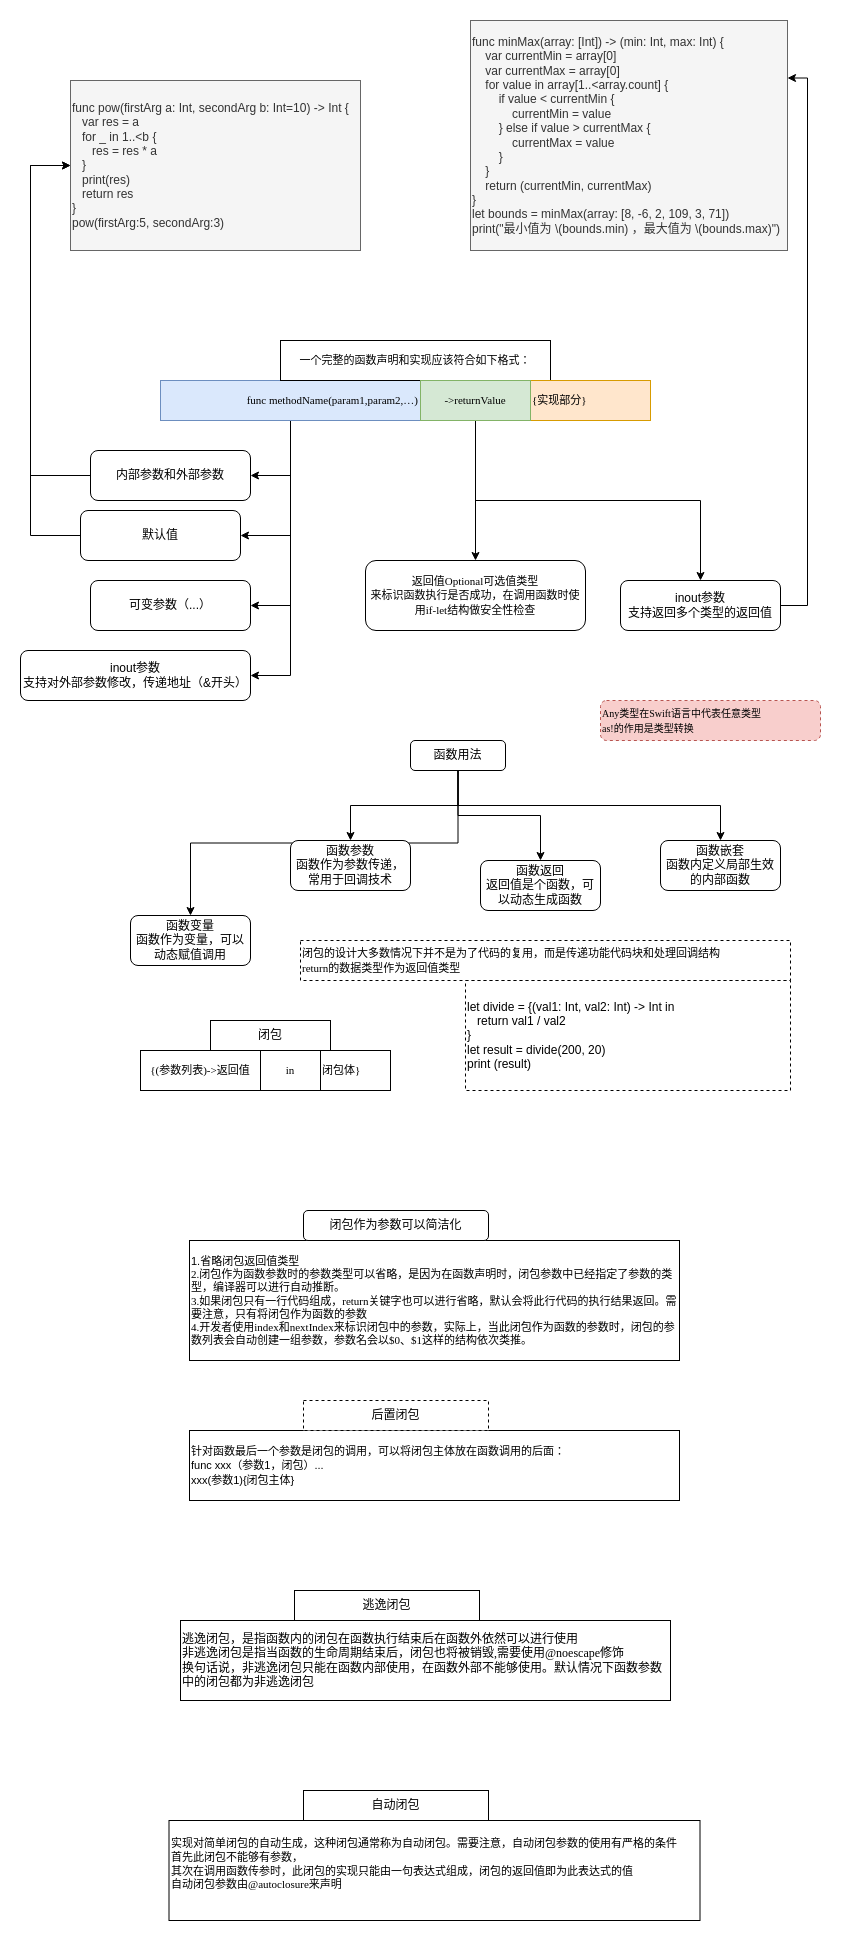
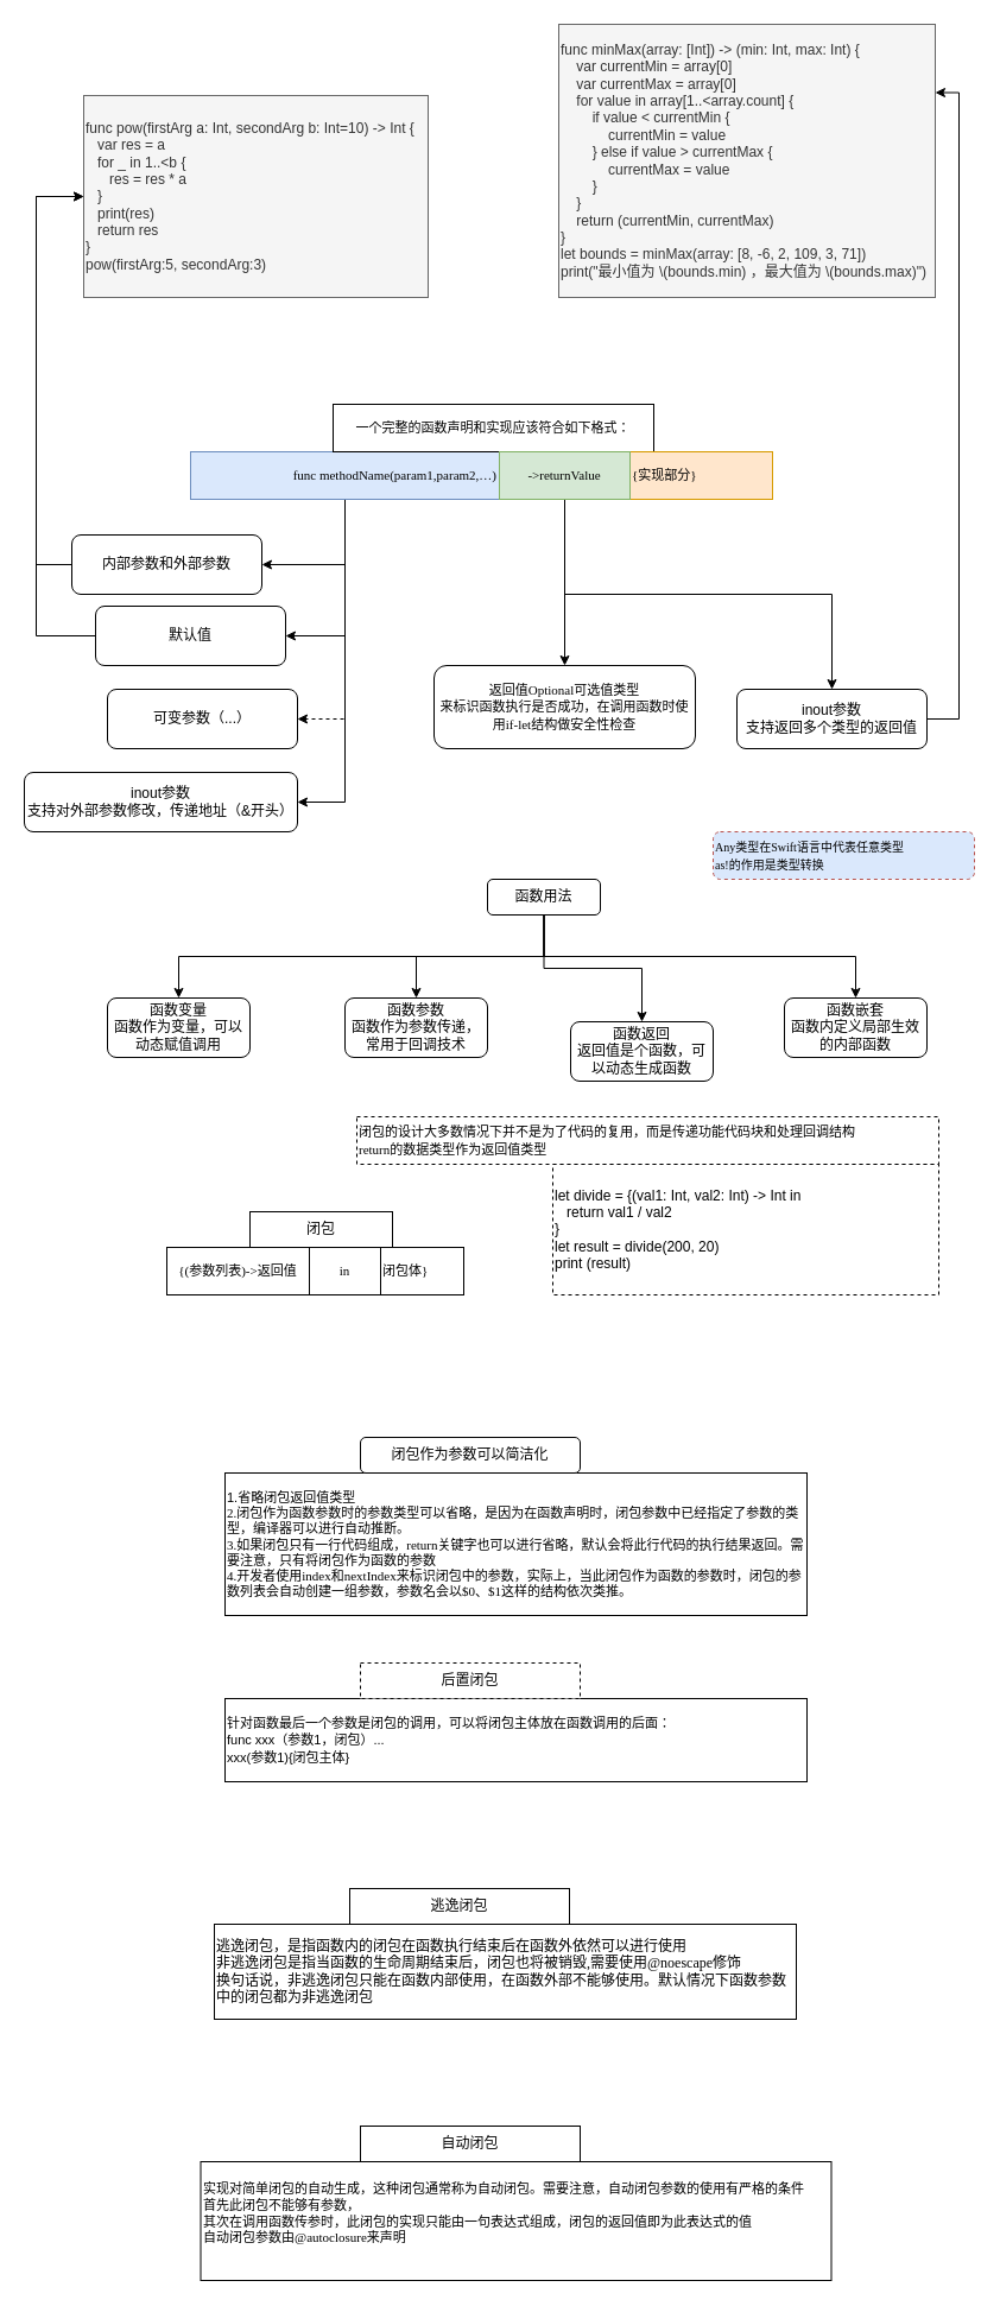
  <mxCell id="0" />
  <mxCell id="1" parent="0" />
  <mxCell id="2" style="edgeStyle=orthogonalEdgeStyle;rounded=0;orthogonalLoop=1;jettySize=auto;html=1;exitX=0.5;exitY=1;exitDx=0;exitDy=0;" edge="1" parent="1" source="14" target="9"><mxGeometry relative="1" as="geometry" /></mxCell>
  <mxCell id="3" style="edgeStyle=orthogonalEdgeStyle;rounded=0;orthogonalLoop=1;jettySize=auto;html=1;entryX=1;entryY=0.5;entryDx=0;entryDy=0;" edge="1" parent="1" source="7" target="20"><mxGeometry relative="1" as="geometry" /></mxCell>
  <mxCell id="4" style="edgeStyle=orthogonalEdgeStyle;rounded=0;orthogonalLoop=1;jettySize=auto;html=1;entryX=1;entryY=0.5;entryDx=0;entryDy=0;" edge="1" parent="1" source="7" target="16"><mxGeometry relative="1" as="geometry" /></mxCell>
- <mxCell id="5" style="edgeStyle=orthogonalEdgeStyle;rounded=0;orthogonalLoop=1;jettySize=auto;html=1;entryX=1;entryY=0.5;entryDx=0;entryDy=0;" edge="1" parent="1" source="7" target="17"><mxGeometry relative="1" as="geometry" /></mxCell>
+ <mxCell id="5" style="edgeStyle=orthogonalEdgeStyle;rounded=0;orthogonalLoop=1;jettySize=auto;html=1;entryX=1;entryY=0.5;entryDx=0;entryDy=0;dashed=1;" edge="1" parent="1" source="7" target="17"><mxGeometry relative="1" as="geometry" /></mxCell>
  <mxCell id="6" style="edgeStyle=orthogonalEdgeStyle;rounded=0;orthogonalLoop=1;jettySize=auto;html=1;entryX=1;entryY=0.5;entryDx=0;entryDy=0;" edge="1" parent="1" source="7" target="18"><mxGeometry relative="1" as="geometry" /></mxCell>
  <mxCell id="7" value="&lt;span style=&quot;font-family: &amp;quot;couriernewpsmt&amp;quot; ; font-size: 11px&quot;&gt;func methodName(param1,param2,…)&lt;/span&gt;" style="rounded=0;whiteSpace=wrap;html=1;align=right;fillColor=#dae8fc;strokeColor=#6c8ebf;" vertex="1" parent="1"><mxGeometry x="160" y="380" width="260" height="40" as="geometry" /></mxCell>
  <mxCell id="8" style="edgeStyle=orthogonalEdgeStyle;rounded=0;orthogonalLoop=1;jettySize=auto;html=1;entryX=1;entryY=0.25;entryDx=0;entryDy=0;" edge="1" parent="1" source="9" target="21"><mxGeometry relative="1" as="geometry"><Array as="points"><mxPoint x="807" y="605" /><mxPoint x="807" y="78" /></Array></mxGeometry></mxCell>
  <mxCell id="9" value="inout参数&lt;br&gt;支持返回多个类型的返回值" style="rounded=1;whiteSpace=wrap;html=1;" vertex="1" parent="1"><mxGeometry x="620" y="580" width="160" height="50" as="geometry" /></mxCell>
  <mxCell id="10" value="&lt;span style=&quot;font-size: 11px ; font-family: &amp;#34;simsun&amp;#34;&quot;&gt;返回值Optional&lt;/span&gt;&lt;span style=&quot;font-size: 11px ; font-family: &amp;#34;simsun&amp;#34;&quot;&gt;可选值类型&lt;br&gt;来标识函数执行是否成功，在调用函数时使用if-let结构&lt;/span&gt;&lt;span style=&quot;font-size: 11px ; font-family: &amp;#34;simsun&amp;#34;&quot;&gt;做安全性检查&lt;/span&gt;" style="rounded=1;whiteSpace=wrap;html=1;" vertex="1" parent="1"><mxGeometry x="365" y="560" width="220" height="70" as="geometry" /></mxCell>
  <mxCell id="11" value="&lt;span style=&quot;font-family: &amp;#34;simsun&amp;#34; ; font-size: 11px&quot;&gt;一个完整的函数声明和实现应该符合如下格式：&lt;/span&gt;" style="rounded=0;whiteSpace=wrap;html=1;" vertex="1" parent="1"><mxGeometry x="280" y="340" width="270" height="40" as="geometry" /></mxCell>
  <mxCell id="12" value="&lt;span style=&quot;font-size: 11px ; font-family: &amp;#34;couriernewpsmt&amp;#34;&quot;&gt;{&lt;/span&gt;&lt;span style=&quot;font-size: 11px ; font-family: &amp;#34;simsun&amp;#34;&quot;&gt;实现部分&lt;/span&gt;&lt;span style=&quot;font-size: 11px ; font-family: &amp;#34;couriernewpsmt&amp;#34;&quot;&gt;}&lt;/span&gt;" style="rounded=0;whiteSpace=wrap;html=1;align=left;fillColor=#ffe6cc;strokeColor=#d79b00;" vertex="1" parent="1"><mxGeometry x="530" y="380" width="120" height="40" as="geometry" /></mxCell>
  <mxCell id="13" style="edgeStyle=orthogonalEdgeStyle;rounded=0;orthogonalLoop=1;jettySize=auto;html=1;" edge="1" parent="1" source="14" target="10"><mxGeometry relative="1" as="geometry"><Array as="points" /></mxGeometry></mxCell>
  <mxCell id="14" value="&lt;span style=&quot;font-size: 11px ; font-family: &amp;#34;couriernewpsmt&amp;#34;&quot;&gt;-&amp;gt;returnValue&lt;/span&gt;" style="rounded=0;whiteSpace=wrap;html=1;fillColor=#d5e8d4;strokeColor=#82b366;" vertex="1" parent="1"><mxGeometry x="420" y="380" width="110" height="40" as="geometry" /></mxCell>
  <mxCell id="15" style="edgeStyle=orthogonalEdgeStyle;rounded=0;orthogonalLoop=1;jettySize=auto;html=1;entryX=0;entryY=0.5;entryDx=0;entryDy=0;" edge="1" parent="1" source="16" target="22"><mxGeometry relative="1" as="geometry"><Array as="points"><mxPoint x="30" y="535" /><mxPoint x="30" y="165" /></Array></mxGeometry></mxCell>
  <mxCell id="16" value="默认值" style="rounded=1;whiteSpace=wrap;html=1;" vertex="1" parent="1"><mxGeometry x="80" y="510" width="160" height="50" as="geometry" /></mxCell>
  <mxCell id="17" value="可变参数（...）" style="rounded=1;whiteSpace=wrap;html=1;" vertex="1" parent="1"><mxGeometry x="90" y="580" width="160" height="50" as="geometry" /></mxCell>
  <mxCell id="18" value="inout参数&lt;br&gt;支持对外部参数修改，传递地址（&amp;amp;开头）" style="rounded=1;whiteSpace=wrap;html=1;" vertex="1" parent="1"><mxGeometry y="650" width="230" height="50" as="geometry" x="20" /></mxCell>
  <mxCell id="19" style="edgeStyle=orthogonalEdgeStyle;rounded=0;orthogonalLoop=1;jettySize=auto;html=1;entryX=0;entryY=0.5;entryDx=0;entryDy=0;exitX=0;exitY=0.5;exitDx=0;exitDy=0;" edge="1" parent="1" source="20" target="22"><mxGeometry relative="1" as="geometry"><Array as="points"><mxPoint x="30" y="475" /><mxPoint x="30" y="165" /></Array></mxGeometry></mxCell>
- <mxCell id="20" value="内部参数和外部参数" style="rounded=1;whiteSpace=wrap;html=1;" vertex="1" parent="1"><mxGeometry x="90" y="450" width="160" height="50" as="geometry" /></mxCell>
+ <mxCell id="20" value="内部参数和外部参数" style="rounded=1;whiteSpace=wrap;html=1;" vertex="1" parent="1"><mxGeometry x="60" y="450" width="160" height="50" as="geometry" /></mxCell>
  <mxCell id="21" value="&lt;div&gt;func minMax(array: [Int]) -&amp;gt; (min: Int, max: Int) {&lt;/div&gt;&lt;div&gt;&amp;nbsp; &amp;nbsp; var currentMin = array[0]&lt;/div&gt;&lt;div&gt;&amp;nbsp; &amp;nbsp; var currentMax = array[0]&lt;/div&gt;&lt;div&gt;&amp;nbsp; &amp;nbsp; for value in array[1..&amp;lt;array.count] {&lt;/div&gt;&lt;div&gt;&amp;nbsp; &amp;nbsp; &amp;nbsp; &amp;nbsp; if value &amp;lt; currentMin {&lt;/div&gt;&lt;div&gt;&amp;nbsp; &amp;nbsp; &amp;nbsp; &amp;nbsp; &amp;nbsp; &amp;nbsp; currentMin = value&lt;/div&gt;&lt;div&gt;&amp;nbsp; &amp;nbsp; &amp;nbsp; &amp;nbsp; } else if value &amp;gt; currentMax {&lt;/div&gt;&lt;div&gt;&amp;nbsp; &amp;nbsp; &amp;nbsp; &amp;nbsp; &amp;nbsp; &amp;nbsp; currentMax = value&lt;/div&gt;&lt;div&gt;&amp;nbsp; &amp;nbsp; &amp;nbsp; &amp;nbsp; }&lt;/div&gt;&lt;div&gt;&amp;nbsp; &amp;nbsp; }&lt;/div&gt;&lt;div&gt;&amp;nbsp; &amp;nbsp; return (currentMin, currentMax)&lt;/div&gt;&lt;div&gt;}&lt;/div&gt;&lt;div&gt;let bounds = minMax(array: [8, -6, 2, 109, 3, 71])&lt;/div&gt;&lt;div&gt;print(&quot;最小值为 \(bounds.min) ，最大值为 \(bounds.max)&quot;)&lt;/div&gt;" style="rounded=0;whiteSpace=wrap;html=1;align=left;fillColor=#f5f5f5;strokeColor=#666666;fontColor=#333333;" vertex="1" parent="1"><mxGeometry x="470" y="20" width="317" height="230" as="geometry" /></mxCell>
  <mxCell id="22" value="&lt;div&gt;func pow(firstArg a: Int, secondArg b: Int=10) -&amp;gt; Int {&lt;/div&gt;&lt;div&gt;&amp;nbsp; &amp;nbsp;var res = a&lt;/div&gt;&lt;div&gt;&amp;nbsp; &amp;nbsp;for _ in 1..&amp;lt;b {&lt;/div&gt;&lt;div&gt;&amp;nbsp; &amp;nbsp; &amp;nbsp; res = res * a&lt;/div&gt;&lt;div&gt;&amp;nbsp; &amp;nbsp;}&lt;/div&gt;&lt;div&gt;&amp;nbsp; &amp;nbsp;print(res)&lt;/div&gt;&lt;div&gt;&amp;nbsp; &amp;nbsp;return res&lt;/div&gt;&lt;div&gt;}&lt;/div&gt;&lt;div&gt;pow(firstArg:5, secondArg:3)&lt;/div&gt;" style="rounded=0;whiteSpace=wrap;html=1;align=left;fillColor=#f5f5f5;strokeColor=#666666;fontColor=#333333;" vertex="1" parent="1"><mxGeometry x="70" y="80" width="290" height="170" as="geometry" /></mxCell>
  <mxCell id="23" style="edgeStyle=orthogonalEdgeStyle;rounded=0;orthogonalLoop=1;jettySize=auto;html=1;entryX=0.5;entryY=0;entryDx=0;entryDy=0;" edge="1" parent="1" source="27" target="29"><mxGeometry relative="1" as="geometry" /></mxCell>
  <mxCell id="24" style="edgeStyle=orthogonalEdgeStyle;rounded=0;orthogonalLoop=1;jettySize=auto;html=1;" edge="1" parent="1" source="27" target="30"><mxGeometry relative="1" as="geometry" /></mxCell>
  <mxCell id="25" style="edgeStyle=orthogonalEdgeStyle;rounded=0;orthogonalLoop=1;jettySize=auto;html=1;exitX=0.5;exitY=1;exitDx=0;exitDy=0;" edge="1" parent="1" source="27" target="31"><mxGeometry relative="1" as="geometry" /></mxCell>
  <mxCell id="26" style="edgeStyle=orthogonalEdgeStyle;rounded=0;orthogonalLoop=1;jettySize=auto;html=1;exitX=0.5;exitY=1;exitDx=0;exitDy=0;" edge="1" parent="1" source="27" target="28"><mxGeometry relative="1" as="geometry" /></mxCell>
  <mxCell id="27" value="函数用法" style="rounded=1;whiteSpace=wrap;html=1;align=center;" vertex="1" parent="1"><mxGeometry x="410" y="740" width="95" height="30" as="geometry" /></mxCell>
- <mxCell id="28" value="函数变量&lt;br&gt;函数作为变量，可以动态赋值调用" style="rounded=1;whiteSpace=wrap;html=1;align=center;" vertex="1" parent="1"><mxGeometry x="130" y="915" width="120" height="50" as="geometry" /></mxCell>
+ <mxCell id="28" value="函数变量&lt;br&gt;函数作为变量，可以动态赋值调用" style="rounded=1;whiteSpace=wrap;html=1;align=center;" vertex="1" parent="1"><mxGeometry x="90" y="840" width="120" height="50" as="geometry" /></mxCell>
  <mxCell id="29" value="函数参数&lt;br&gt;函数作为参数传递，常用于回调技术" style="rounded=1;whiteSpace=wrap;html=1;align=center;" vertex="1" parent="1"><mxGeometry x="290" y="840" width="120" height="50" as="geometry" /></mxCell>
  <mxCell id="30" value="函数返回&lt;br&gt;返回值是个函数，可以动态生成函数" style="rounded=1;whiteSpace=wrap;html=1;align=center;" vertex="1" parent="1"><mxGeometry x="480" y="860" width="120" height="50" as="geometry" /></mxCell>
  <mxCell id="31" value="函数嵌套&lt;br&gt;函数内定义局部生效的内部函数" style="rounded=1;whiteSpace=wrap;html=1;align=center;" vertex="1" parent="1"><mxGeometry x="660" y="840" width="120" height="50" as="geometry" /></mxCell>
  <mxCell id="32" value="闭包" style="rounded=0;whiteSpace=wrap;html=1;align=center;" vertex="1" parent="1"><mxGeometry x="210" y="1020" width="120" height="30" as="geometry" /></mxCell>
  <mxCell id="33" value="&lt;span style=&quot;font-size: 11px ; font-family: &amp;#34;simsun&amp;#34;&quot;&gt;{(参数列表)-&amp;gt;返回值&lt;/span&gt;&lt;br&gt;" style="rounded=0;whiteSpace=wrap;html=1;align=center;" vertex="1" parent="1"><mxGeometry x="140" y="1050" width="120" height="40" as="geometry" /></mxCell>
  <mxCell id="34" value="&lt;span style=&quot;font-size: 11px ; font-family: &amp;#34;simsun&amp;#34;&quot;&gt;in&lt;/span&gt;" style="rounded=0;whiteSpace=wrap;html=1;align=center;" vertex="1" parent="1"><mxGeometry x="260" y="1050" width="60" height="40" as="geometry" /></mxCell>
  <mxCell id="35" value="&lt;span style=&quot;font-size: 11px ; font-family: &amp;quot;simsun&amp;quot;&quot;&gt;闭包体}&lt;/span&gt;&lt;br&gt;" style="rounded=0;whiteSpace=wrap;html=1;align=left;" vertex="1" parent="1"><mxGeometry x="320" y="1050" width="70" height="40" as="geometry" /></mxCell>
  <mxCell id="36" value="&lt;span style=&quot;font-size: 11px ; font-family: &amp;#34;simsun&amp;#34;&quot;&gt;闭包的设计大多数情况下并&lt;/span&gt;&lt;span style=&quot;font-size: 11px ; font-family: &amp;#34;simsun&amp;#34;&quot;&gt;不是为了代码的复用，而是传递功能代码块和处理回调结构&lt;br&gt;&lt;/span&gt;&lt;span style=&quot;font-size: 11px ; font-family: &amp;#34;simsun&amp;#34;&quot;&gt;return的数据类型作为返回值类型&lt;/span&gt;" style="rounded=0;whiteSpace=wrap;html=1;align=left;dashed=1;" vertex="1" parent="1"><mxGeometry x="300" y="940" width="490" height="40" as="geometry" /></mxCell>
  <mxCell id="37" value="&lt;div&gt;let divide = {(val1: Int, val2: Int) -&amp;gt; Int in&lt;/div&gt;&lt;div&gt;&amp;nbsp; &amp;nbsp;return val1 / val2&lt;/div&gt;&lt;div&gt;}&lt;/div&gt;&lt;div&gt;let result = divide(200, 20)&lt;/div&gt;&lt;div&gt;print (result)&lt;/div&gt;" style="rounded=0;whiteSpace=wrap;html=1;align=left;dashed=1;" vertex="1" parent="1"><mxGeometry x="465" y="980" width="325" height="110" as="geometry" /></mxCell>
- <mxCell id="38" value="&lt;font style=&quot;font-size: 10px&quot;&gt;&lt;span style=&quot;font-family: &amp;#34;simsun&amp;#34; ; font-size: 10px&quot;&gt;&lt;font style=&quot;font-size: 10px&quot;&gt;Any类型在Swift语言中代表任意类型&lt;br style=&quot;font-size: 10px&quot;&gt;&lt;/font&gt;&lt;/span&gt;&lt;span style=&quot;font-family: &amp;#34;simsun&amp;#34; ; font-size: 10px&quot;&gt;as!的作用是类型转换&lt;/span&gt;&lt;/font&gt;" style="rounded=1;whiteSpace=wrap;html=1;dashed=1;align=left;fillColor=#f8cecc;strokeColor=#b85450;" vertex="1" parent="1"><mxGeometry x="600" y="700" width="220" height="40" as="geometry" /></mxCell>
+ <mxCell id="38" value="&lt;font style=&quot;font-size: 10px&quot;&gt;&lt;span style=&quot;font-family: &amp;#34;simsun&amp;#34; ; font-size: 10px&quot;&gt;&lt;font style=&quot;font-size: 10px&quot;&gt;Any类型在Swift语言中代表任意类型&lt;br style=&quot;font-size: 10px&quot;&gt;&lt;/font&gt;&lt;/span&gt;&lt;span style=&quot;font-family: &amp;#34;simsun&amp;#34; ; font-size: 10px&quot;&gt;as!的作用是类型转换&lt;/span&gt;&lt;/font&gt;" style="rounded=1;whiteSpace=wrap;html=1;dashed=1;align=left;fillColor=#dae8fc;strokeColor=#b85450;" vertex="1" parent="1"><mxGeometry x="600" y="700" width="220" height="40" as="geometry" /></mxCell>
  <mxCell id="39" value="&lt;span style=&quot;font-size: 11px&quot;&gt;1.&lt;/span&gt;&lt;span style=&quot;font-size: 11px ; font-family: &amp;#34;simsun&amp;#34;&quot;&gt;省略闭包&lt;/span&gt;&lt;span style=&quot;font-size: 11px ; font-family: &amp;#34;simsun&amp;#34;&quot;&gt;返回值类型&lt;/span&gt;&lt;span style=&quot;font-size: 11px ; font-family: &amp;#34;simsun&amp;#34;&quot;&gt;&lt;br&gt;&lt;/span&gt;&lt;div style=&quot;font-size: 11px&quot;&gt;&lt;span style=&quot;font-family: &amp;#34;simsun&amp;#34; ; font-size: 11px&quot;&gt;&lt;font style=&quot;font-size: 11px&quot;&gt;2.闭包作为函数参数时的参数类型可以省略，是因为在函数声明时，闭&lt;/font&gt;&lt;/span&gt;&lt;span style=&quot;font-family: &amp;#34;simsun&amp;#34;&quot;&gt;包参数中已经指定了参数的类型，编译器可以进行自动推断。&lt;/span&gt;&lt;/div&gt;&lt;div style=&quot;font-size: 11px&quot;&gt;&lt;span style=&quot;font-family: &amp;#34;simsun&amp;#34; ; font-size: 11px&quot;&gt;&lt;font style=&quot;font-size: 11px&quot;&gt;3.如果闭包只有一行代码组成，return关键字也可以进行省略，默认会&lt;/font&gt;&lt;/span&gt;&lt;span style=&quot;font-family: &amp;#34;simsun&amp;#34;&quot;&gt;将此行代码的执行结果返回。需要注意，只有将闭包作为函数的参数&lt;/span&gt;&lt;/div&gt;&lt;div style=&quot;font-size: 11px&quot;&gt;&lt;span style=&quot;font-family: &amp;#34;simsun&amp;#34;&quot;&gt;4.开发者使用index和nextIndex来标识闭包中的参数，实际&lt;/span&gt;&lt;span style=&quot;font-family: &amp;#34;simsun&amp;#34;&quot;&gt;上，当此闭包作为函数的参数时，闭包的参数列表会自动创建一组参&lt;/span&gt;&lt;span style=&quot;font-family: &amp;#34;simsun&amp;#34;&quot;&gt;数，参数名会以$0、$1这样的结构依次类推。&lt;/span&gt;&lt;/div&gt;" style="rounded=0;whiteSpace=wrap;html=1;align=left;" vertex="1" parent="1"><mxGeometry x="189" y="1240" width="490" height="120" as="geometry" /></mxCell>
  <mxCell id="40" value="闭包作为参数可以简洁化" style="whiteSpace=wrap;html=1;align=center;rounded=1;" vertex="1" parent="1"><mxGeometry x="303" y="1210" width="185" height="30" as="geometry" /></mxCell>
  <mxCell id="41" value="&lt;span style=&quot;font-size: 11px&quot;&gt;针对函数最后一个参数是闭包的调用，可以将闭包主体放在函数调用的后面：&lt;br&gt;func xxx（参数1，闭包）...&lt;br&gt;xxx(参数1){闭包主体}&lt;br&gt;&lt;/span&gt;" style="rounded=0;whiteSpace=wrap;html=1;align=left;" vertex="1" parent="1"><mxGeometry x="189" y="1430" width="490" height="70" as="geometry" /></mxCell>
  <mxCell id="42" value="后置闭包" style="rounded=0;whiteSpace=wrap;html=1;align=center;dashed=1;" vertex="1" parent="1"><mxGeometry x="303" y="1400" width="185" height="30" as="geometry" /></mxCell>
  <mxCell id="43" value="&lt;font style=&quot;font-size: 12px&quot;&gt;&lt;span style=&quot;font-family: &amp;#34;simsun&amp;#34;&quot;&gt;逃逸闭包，是指函&lt;/span&gt;&lt;span style=&quot;font-family: &amp;#34;simsun&amp;#34;&quot;&gt;数内的闭包在函数执行结束后在函数外依然可以进行使用&lt;br&gt;非逃逸闭&lt;/span&gt;&lt;span style=&quot;font-family: &amp;#34;simsun&amp;#34;&quot;&gt;包是指当函数的生命周期结束后，闭包也将被销毁,&lt;/span&gt;&lt;span style=&quot;font-family: &amp;#34;simsun&amp;#34;&quot;&gt;需要使用@noescape修饰&lt;/span&gt;&lt;span style=&quot;font-family: &amp;#34;simsun&amp;#34;&quot;&gt;&lt;br&gt;换句话说，非逃&lt;/span&gt;&lt;span style=&quot;font-family: &amp;#34;simsun&amp;#34;&quot;&gt;逸闭包只能在函数内部使用，在函数外部不能够使用。默认情况下函&lt;/span&gt;&lt;span style=&quot;font-family: &amp;#34;simsun&amp;#34;&quot;&gt;数参数中的闭包都为非逃逸闭包&lt;/span&gt;&lt;/font&gt;" style="rounded=0;whiteSpace=wrap;html=1;align=left;" vertex="1" parent="1"><mxGeometry x="180" y="1620" width="490" height="80" as="geometry" /></mxCell>
  <mxCell id="44" value="逃逸闭包" style="rounded=0;whiteSpace=wrap;html=1;align=center;" vertex="1" parent="1"><mxGeometry x="294" y="1590" width="185" height="30" as="geometry" /></mxCell>
  <mxCell id="45" value="&lt;span style=&quot;font-size: 11px ; font-family: &amp;#34;simsun&amp;#34;&quot;&gt;实现对简单闭包的自动生成，这种闭包通常称为自动闭包。需要注&lt;/span&gt;&lt;span style=&quot;font-size: 11px ; font-family: &amp;#34;simsun&amp;#34;&quot;&gt;意，自动闭包参数的使用有严格的条件&lt;br&gt;首先此闭包不能够有参数，&lt;/span&gt;&lt;br&gt;&lt;div style=&quot;font-size: 11px&quot;&gt;&lt;span style=&quot;font-family: &amp;#34;simsun&amp;#34; ; font-size: 11px&quot;&gt;&lt;font style=&quot;font-size: 11px&quot;&gt;其次在调用函数传参时，此闭包的实现只能由一句表达式组成，闭包&lt;/font&gt;&lt;/span&gt;&lt;span style=&quot;font-family: &amp;#34;simsun&amp;#34;&quot;&gt;的返回值即为此表达式的值&lt;/span&gt;&lt;/div&gt;&lt;div style=&quot;font-size: 11px&quot;&gt;&lt;span style=&quot;font-family: &amp;#34;simsun&amp;#34; ; font-size: 11px&quot;&gt;&lt;font style=&quot;font-size: 11px&quot;&gt;自动闭包参数由@autoclosure来声明&lt;/font&gt;&lt;/span&gt;&lt;/div&gt;&lt;br/&gt;" style="rounded=0;whiteSpace=wrap;html=1;align=left;" vertex="1" parent="1"><mxGeometry x="168.5" y="1820" width="531" height="100" as="geometry" /></mxCell>
  <mxCell id="46" value="自动闭包" style="rounded=0;whiteSpace=wrap;html=1;align=center;" vertex="1" parent="1"><mxGeometry x="303" y="1790" width="185" height="30" as="geometry" /></mxCell>
